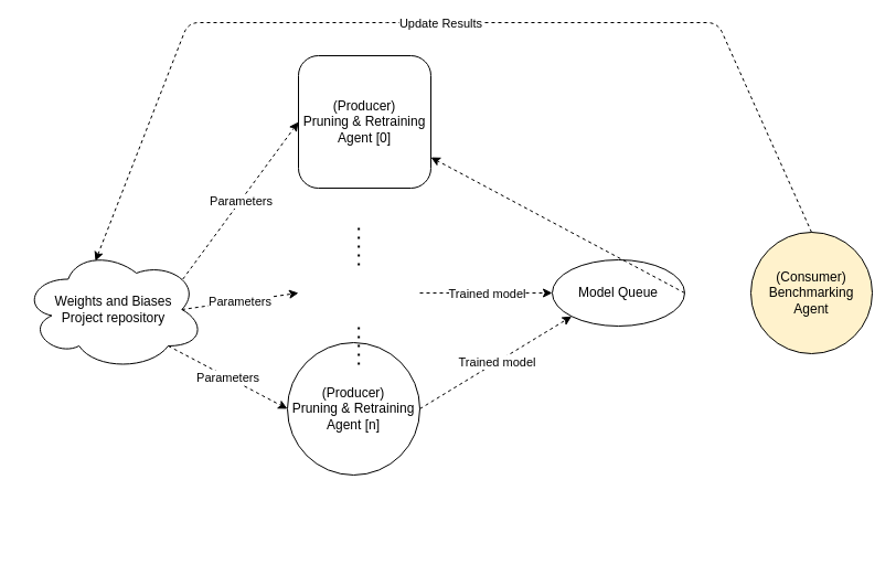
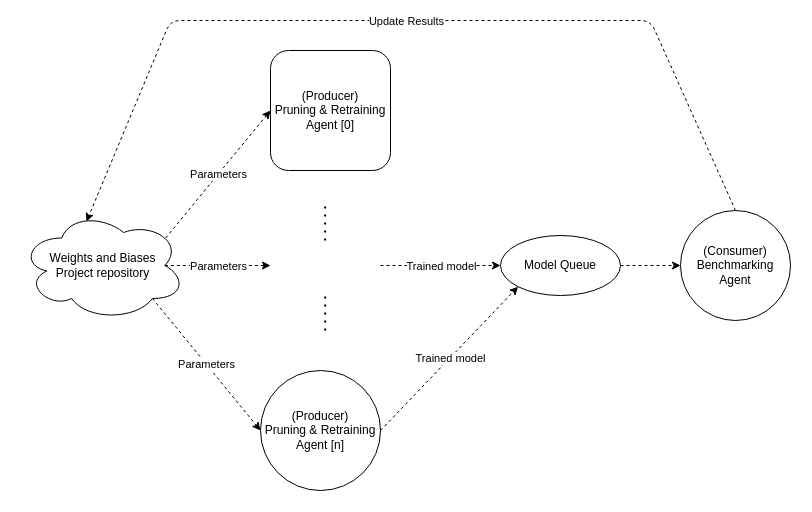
  <mxCell id="0" />
  <mxCell id="1" parent="0" />
- <mxCell id="2" value="(Consumer)&lt;br&gt;Benchmarking Agent" style="ellipse;whiteSpace=wrap;html=1;aspect=fixed;fillColor=#fff2cc;" vertex="1" parent="1"><mxGeometry x="680" y="210" width="110" height="110" as="geometry" /></mxCell>
+ <mxCell id="2" value="(Consumer)&lt;br&gt;Benchmarking Agent" style="ellipse;whiteSpace=wrap;html=1;aspect=fixed;" vertex="1" parent="1"><mxGeometry x="680" y="210" width="110" height="110" as="geometry" /></mxCell>
  <mxCell id="3" value="Model Queue" style="ellipse;whiteSpace=wrap;html=1;" vertex="1" parent="1"><mxGeometry x="500" y="235" width="120" height="60" as="geometry" /></mxCell>
  <mxCell id="4" value="(Producer)&lt;br&gt;Pruning &amp;amp; Retraining Agent [0]" style="whiteSpace=wrap;html=1;aspect=fixed;rounded=1;" vertex="1" parent="1"><mxGeometry x="270" y="50" width="120" height="120" as="geometry" /></mxCell>
- <mxCell id="5" value="(Producer)&lt;br&gt;Pruning &amp;amp; Retraining Agent [n]" style="ellipse;whiteSpace=wrap;html=1;aspect=fixed;" vertex="1" parent="1"><mxGeometry x="260" y="310" width="120" height="120" as="geometry" /></mxCell>
- <mxCell id="6" value="Weights and Biases &lt;br&gt;Project repository" style="ellipse;shape=cloud;whiteSpace=wrap;html=1;" vertex="1" parent="1"><mxGeometry x="20" y="225" width="165" height="110" as="geometry" /></mxCell>
- <mxCell id="7" value="" style="endArrow=classic;html=1;exitX=1;exitY=0.5;exitDx=0;exitDy=0;dashed=1;" edge="1" parent="1" source="3" target="4"><mxGeometry width="50" height="50" relative="1" as="geometry"><mxPoint x="410" y="210" as="sourcePoint" /><mxPoint x="460" y="160" as="targetPoint" /></mxGeometry></mxCell>
+ <mxCell id="5" value="(Producer)&lt;br&gt;Pruning &amp;amp; Retraining Agent [n]" style="ellipse;whiteSpace=wrap;html=1;aspect=fixed;" vertex="1" parent="1"><mxGeometry x="260" y="370" width="120" height="120" as="geometry" /></mxCell>
+ <mxCell id="6" value="Weights and Biases &lt;br&gt;Project repository" style="ellipse;shape=cloud;whiteSpace=wrap;html=1;" vertex="1" parent="1"><mxGeometry x="20" y="210" width="165" height="110" as="geometry" /></mxCell>
+ <mxCell id="7" value="" style="endArrow=classic;html=1;entryX=0;entryY=0.5;entryDx=0;entryDy=0;exitX=1;exitY=0.5;exitDx=0;exitDy=0;dashed=1;" edge="1" parent="1" source="3" target="2"><mxGeometry width="50" height="50" relative="1" as="geometry"><mxPoint x="410" y="210" as="sourcePoint" /><mxPoint x="460" y="160" as="targetPoint" /></mxGeometry></mxCell>
  <mxCell id="8" value="" style="endArrow=classic;html=1;dashed=1;exitX=0.88;exitY=0.25;exitDx=0;exitDy=0;exitPerimeter=0;entryX=0;entryY=0.5;entryDx=0;entryDy=0;" edge="1" parent="1" source="6" target="4"><mxGeometry relative="1" as="geometry"><mxPoint x="380" y="180" as="sourcePoint" /><mxPoint x="480" y="180" as="targetPoint" /></mxGeometry></mxCell>
  <mxCell id="9" value="Parameters" style="edgeLabel;resizable=0;html=1;align=center;verticalAlign=middle;" connectable="0" vertex="1" parent="8"><mxGeometry relative="1" as="geometry" /></mxCell>
  <mxCell id="10" value="" style="endArrow=classic;html=1;dashed=1;exitX=0.875;exitY=0.5;exitDx=0;exitDy=0;exitPerimeter=0;entryX=0;entryY=0.5;entryDx=0;entryDy=0;" edge="1" parent="1" source="6"><mxGeometry relative="1" as="geometry"><mxPoint x="175.2" y="247.5" as="sourcePoint" /><mxPoint x="270" y="265" as="targetPoint" /></mxGeometry></mxCell>
  <mxCell id="11" value="Parameters" style="edgeLabel;resizable=0;html=1;align=center;verticalAlign=middle;" connectable="0" vertex="1" parent="10"><mxGeometry relative="1" as="geometry" /></mxCell>
  <mxCell id="12" value="" style="endArrow=classic;html=1;dashed=1;exitX=0.8;exitY=0.8;exitDx=0;exitDy=0;exitPerimeter=0;entryX=0;entryY=0.5;entryDx=0;entryDy=0;" edge="1" parent="1" source="6" target="5"><mxGeometry relative="1" as="geometry"><mxPoint x="185.2" y="257.5" as="sourcePoint" /><mxPoint x="306.109" y="173.891" as="targetPoint" /></mxGeometry></mxCell>
  <mxCell id="13" value="Parameters" style="edgeLabel;resizable=0;html=1;align=center;verticalAlign=middle;" connectable="0" vertex="1" parent="12"><mxGeometry relative="1" as="geometry" /></mxCell>
  <mxCell id="14" value="" style="endArrow=classic;html=1;dashed=1;exitX=0.5;exitY=0;exitDx=0;exitDy=0;entryX=0.4;entryY=0.1;entryDx=0;entryDy=0;entryPerimeter=0;" edge="1" parent="1" source="2" target="6"><mxGeometry relative="1" as="geometry"><mxPoint x="380" y="180" as="sourcePoint" /><mxPoint x="480" y="180" as="targetPoint" /><Array as="points"><mxPoint x="650" y="20" /><mxPoint x="360" y="20" /><mxPoint x="170" y="20" /></Array></mxGeometry></mxCell>
  <mxCell id="15" value="Update Results" style="edgeLabel;resizable=0;html=1;align=center;verticalAlign=middle;" connectable="0" vertex="1" parent="14"><mxGeometry relative="1" as="geometry" /></mxCell>
  <mxCell id="16" value="" style="endArrow=classic;html=1;dashed=1;exitX=1;exitY=0.5;exitDx=0;exitDy=0;entryX=0;entryY=0.5;entryDx=0;entryDy=0;" edge="1" parent="1" target="3"><mxGeometry relative="1" as="geometry"><mxPoint x="380" y="265" as="sourcePoint" /><mxPoint x="510" y="240" as="targetPoint" /></mxGeometry></mxCell>
  <mxCell id="17" value="Trained model" style="edgeLabel;resizable=0;html=1;align=center;verticalAlign=middle;" connectable="0" vertex="1" parent="16"><mxGeometry relative="1" as="geometry" /></mxCell>
  <mxCell id="18" value="" style="endArrow=classic;html=1;dashed=1;exitX=1;exitY=0.5;exitDx=0;exitDy=0;entryX=0;entryY=1;entryDx=0;entryDy=0;" edge="1" parent="1" source="5" target="3"><mxGeometry relative="1" as="geometry"><mxPoint x="400" y="135" as="sourcePoint" /><mxPoint x="520" y="250" as="targetPoint" /></mxGeometry></mxCell>
  <mxCell id="19" value="Trained model" style="edgeLabel;resizable=0;html=1;align=center;verticalAlign=middle;" connectable="0" vertex="1" parent="18"><mxGeometry relative="1" as="geometry" /></mxCell>
  <mxCell id="20" value="" style="endArrow=none;dashed=1;html=1;dashPattern=1 3;strokeWidth=2;" edge="1" parent="1"><mxGeometry width="50" height="50" relative="1" as="geometry"><mxPoint x="324.66" y="240" as="sourcePoint" /><mxPoint x="324.66" y="200" as="targetPoint" /></mxGeometry></mxCell>
  <mxCell id="21" value="" style="endArrow=none;dashed=1;html=1;dashPattern=1 3;strokeWidth=2;" edge="1" parent="1"><mxGeometry width="50" height="50" relative="1" as="geometry"><mxPoint x="324.66" y="330" as="sourcePoint" /><mxPoint x="324.66" y="290" as="targetPoint" /></mxGeometry></mxCell>
